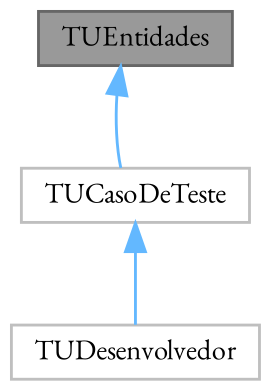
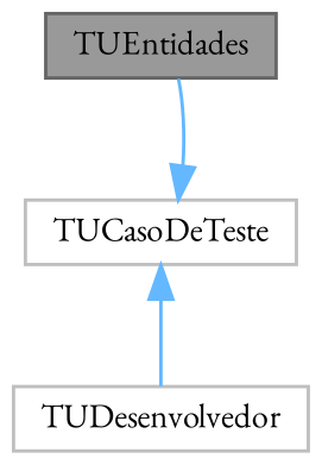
  digraph {
    fontname="EB Garamond"
    node [color=grey75 fillcolor=white fontname="EB Garamond" fontsize=10 shape=box style=filled]
    edge [color=steelblue1 dir=back fontname="EB Garamond" fontsize=10 labelfontname=Helvetica labelfontsize=10 style=solid]
    n1 [color=gray40 fillcolor=grey60 fontcolor=black height=0.2 label=TUEntidades width=0.4]
    n2 [height=0.2 label=TUCasoDeTeste width=0.4]
    n3 [height=0.2 label=TUDesenvolvedor width=0.4]
-   n1 -> n2
+   n2 -> n1
    n2 -> n3
  }
